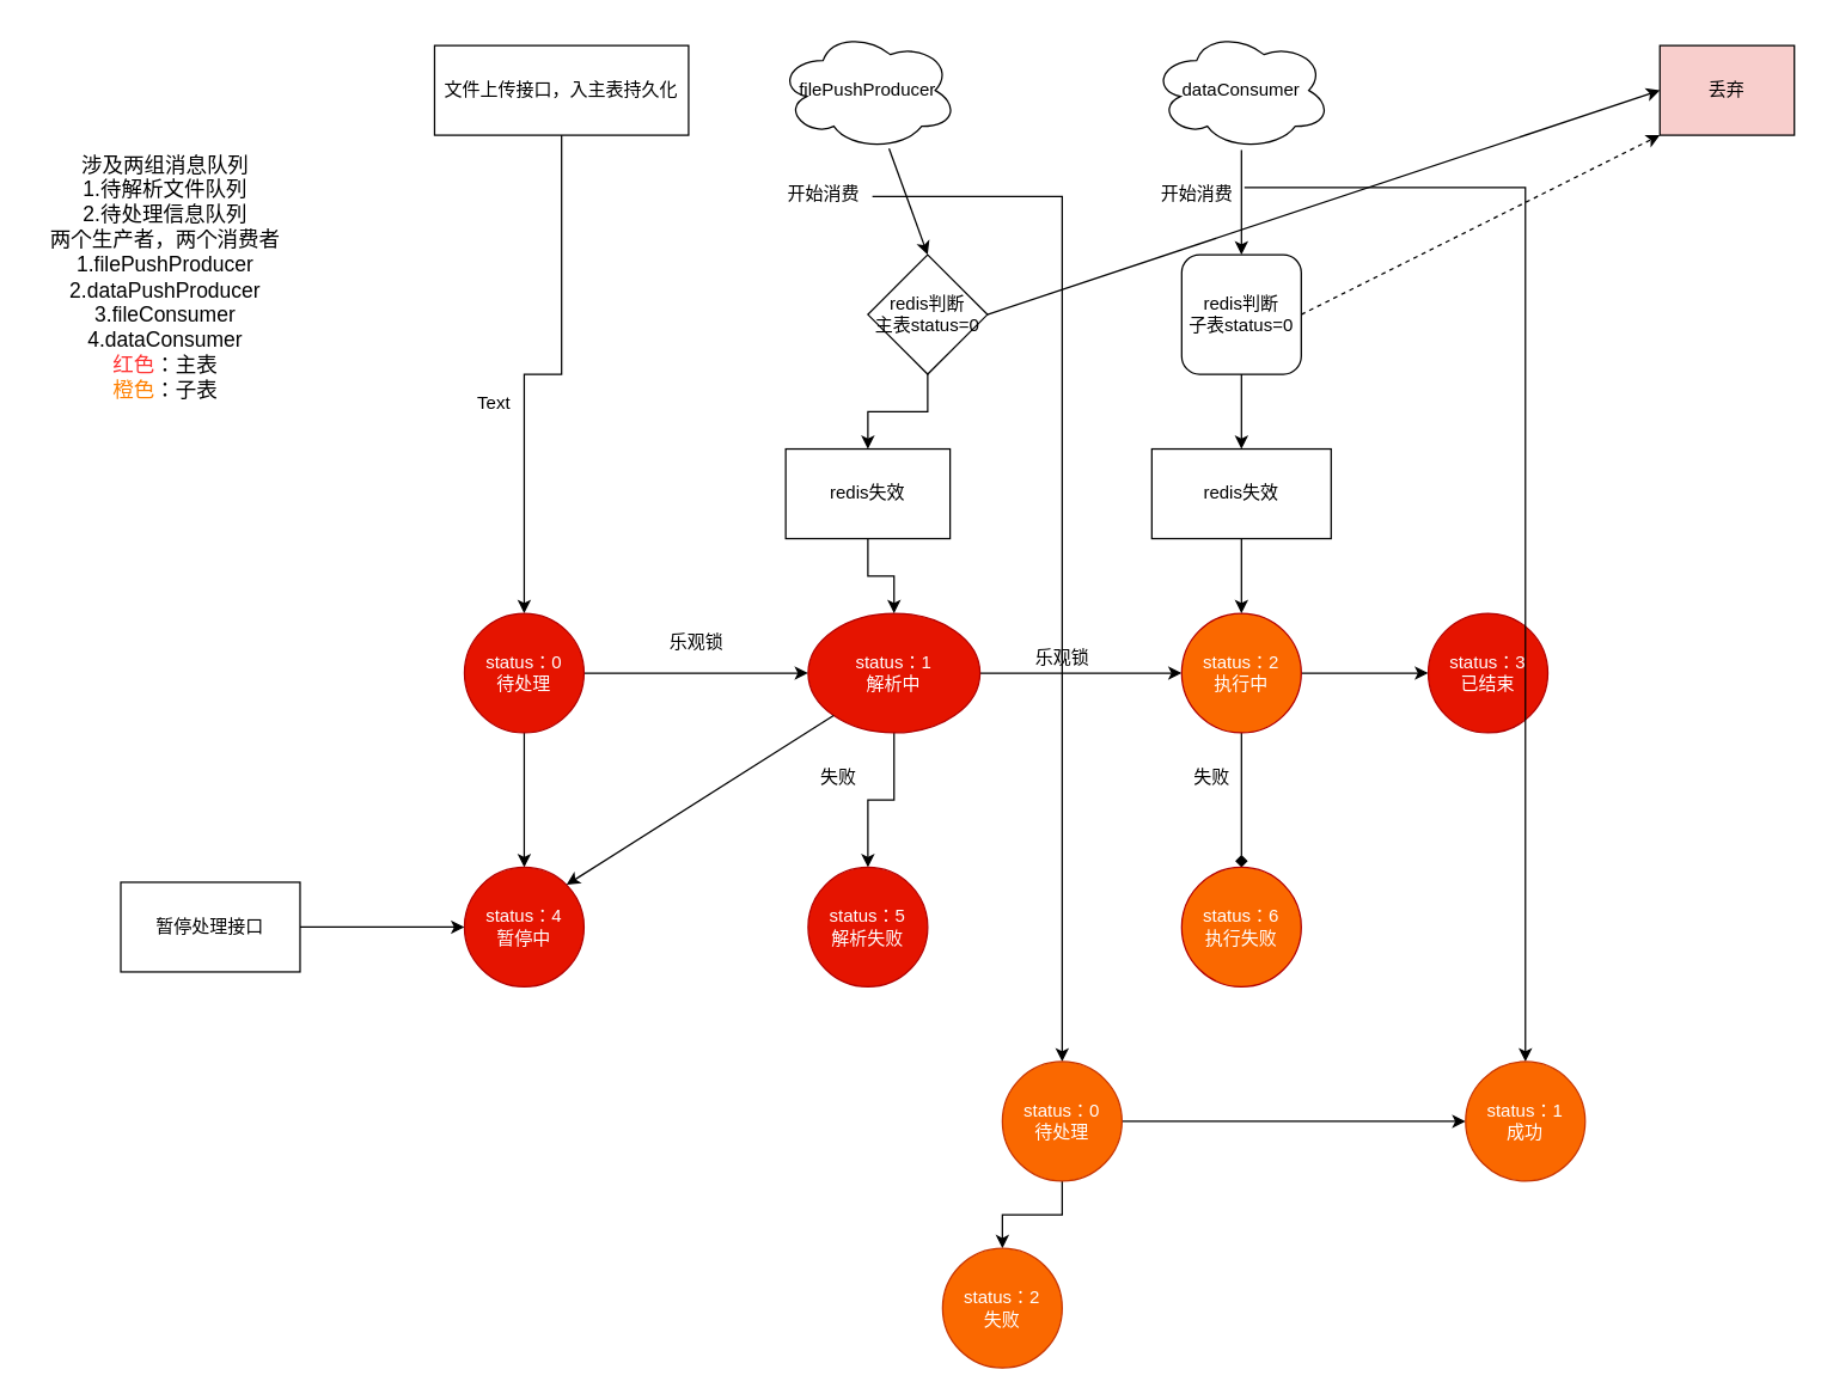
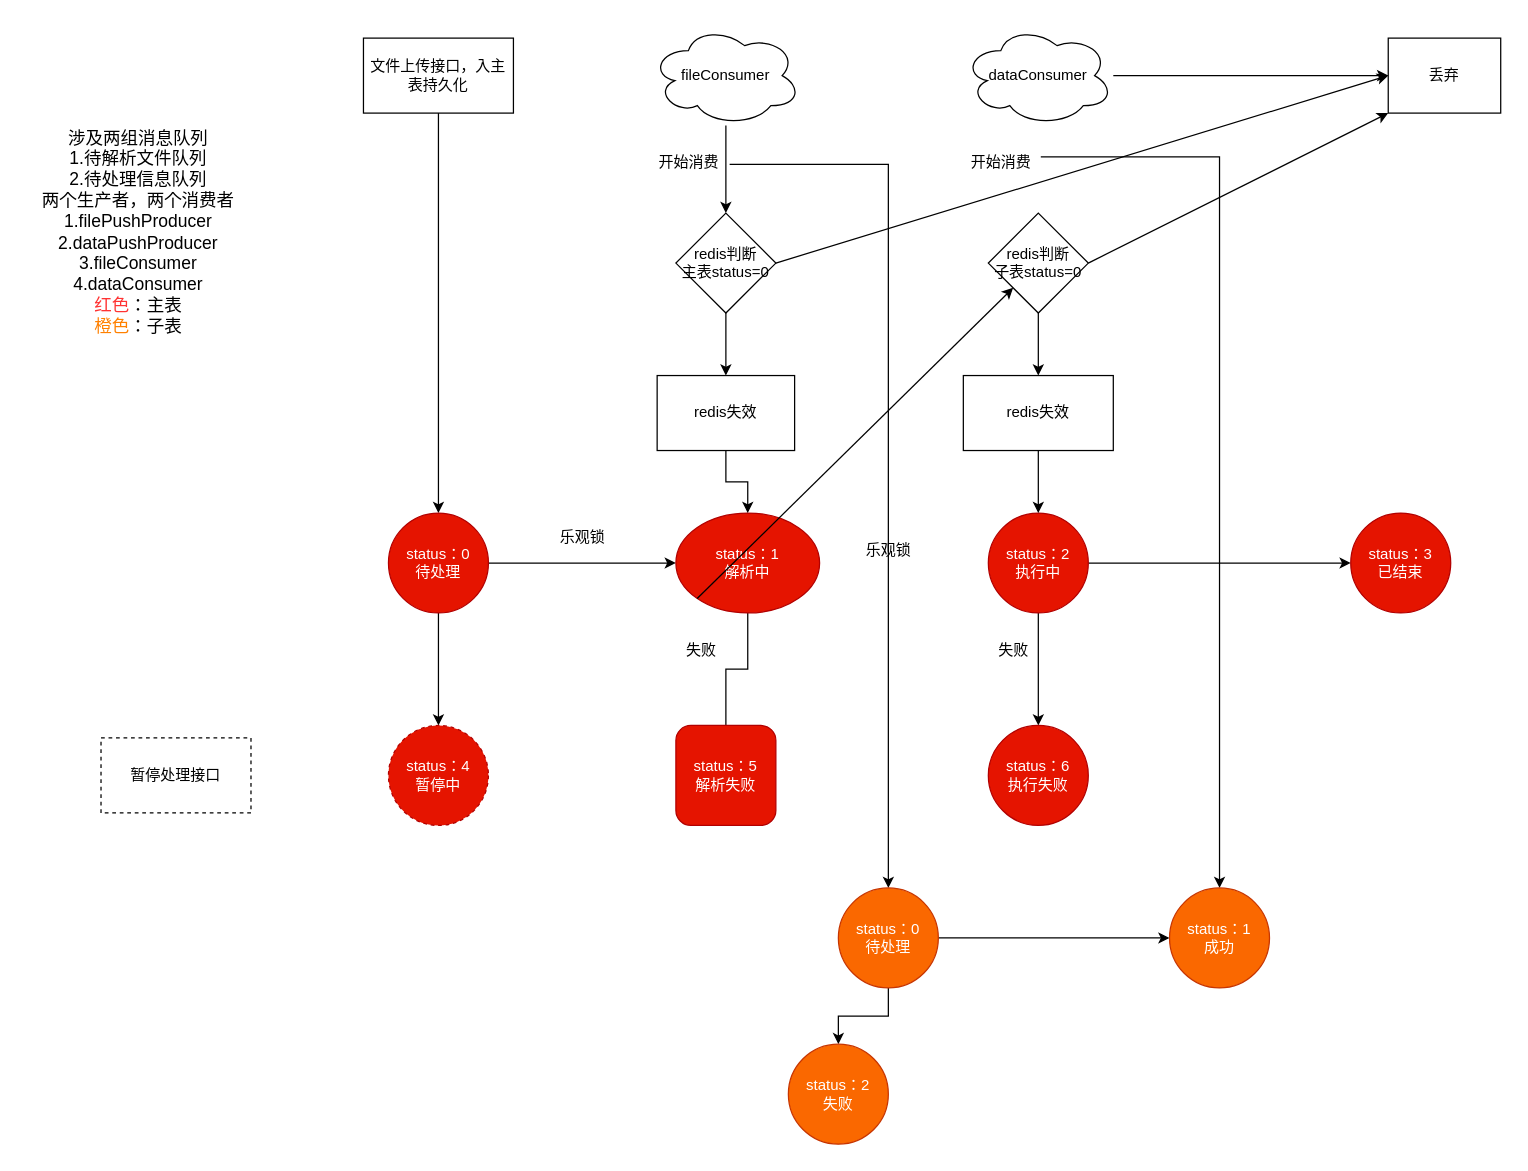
  <mxCell id="0" />
  <mxCell id="1" parent="0" />
  <mxCell id="2" value="&lt;font style=&quot;font-size: 14px&quot;&gt;涉及两组消息队列&lt;br&gt;1.待解析文件队列&lt;br&gt;2.待处理信息队列&lt;br&gt;两个生产者，两个消费者&lt;br&gt;1.filePushProducer&lt;br&gt;2.dataPushProducer&lt;br&gt;3.fileConsumer&lt;br&gt;4.dataConsumer&lt;br&gt;&lt;font color=&quot;#ff3333&quot;&gt;红色&lt;/font&gt;：主表&lt;br&gt;&lt;font color=&quot;#ff8000&quot;&gt;橙色&lt;/font&gt;：子表&lt;br&gt;&lt;/font&gt;" style="text;html=1;strokeColor=none;fillColor=none;align=center;verticalAlign=middle;whiteSpace=wrap;rounded=0;" vertex="1" parent="1"><mxGeometry x="20" y="80" width="180" height="210" as="geometry" /></mxCell>
  <mxCell id="3" style="edgeStyle=orthogonalEdgeStyle;rounded=0;orthogonalLoop=1;jettySize=auto;html=1;" edge="1" parent="1" source="4" target="7"><mxGeometry relative="1" as="geometry" /></mxCell>
- <mxCell id="4" value="文件上传接口，入主表持久化" style="rounded=0;whiteSpace=wrap;html=1;" vertex="1" parent="1"><mxGeometry x="290" y="30" width="170" height="60" as="geometry" /></mxCell>
+ <mxCell id="4" value="文件上传接口，入主表持久化" style="rounded=0;whiteSpace=wrap;html=1;" vertex="1" parent="1"><mxGeometry x="290" y="30" width="120" height="60" as="geometry" /></mxCell>
  <mxCell id="5" style="rounded=0;orthogonalLoop=1;jettySize=auto;html=1;entryX=0;entryY=0.5;entryDx=0;entryDy=0;" edge="1" parent="1" source="7" target="11"><mxGeometry relative="1" as="geometry" /></mxCell>
  <mxCell id="6" value="" style="edgeStyle=orthogonalEdgeStyle;rounded=0;orthogonalLoop=1;jettySize=auto;html=1;" edge="1" parent="1" source="7" target="16"><mxGeometry relative="1" as="geometry" /></mxCell>
  <mxCell id="7" value="status：0&lt;br&gt;待处理" style="ellipse;whiteSpace=wrap;html=1;aspect=fixed;fillColor=#e51400;strokeColor=#B20000;fontColor=#ffffff;" vertex="1" parent="1"><mxGeometry x="310" y="410" width="80" height="80" as="geometry" /></mxCell>
- <mxCell id="8" style="edgeStyle=none;rounded=0;orthogonalLoop=1;jettySize=auto;html=1;exitX=1;exitY=0.5;exitDx=0;exitDy=0;" edge="1" parent="1" source="11" target="14"><mxGeometry relative="1" as="geometry"><Array as="points"><mxPoint x="710" y="450" /></Array></mxGeometry></mxCell>
- <mxCell id="9" value="" style="edgeStyle=orthogonalEdgeStyle;rounded=0;orthogonalLoop=1;jettySize=auto;html=1;" edge="1" parent="1" source="11" target="31"><mxGeometry relative="1" as="geometry" /></mxCell>
+ <mxCell id="9" value="" style="edgeStyle=orthogonalEdgeStyle;rounded=0;orthogonalLoop=1;jettySize=auto;html=1;endArrow=none;" edge="1" parent="1" source="11" target="31"><mxGeometry relative="1" as="geometry" /></mxCell>
  <mxCell id="10" style="edgeStyle=orthogonalEdgeStyle;rounded=0;orthogonalLoop=1;jettySize=auto;html=1;entryX=0.5;entryY=0;entryDx=0;entryDy=0;exitX=1.05;exitY=0.55;exitDx=0;exitDy=0;exitPerimeter=0;" edge="1" parent="1" source="19" target="44"><mxGeometry relative="1" as="geometry"><mxPoint x="660" y="340" as="sourcePoint" /></mxGeometry></mxCell>
  <mxCell id="11" value="status：1&lt;br&gt;解析中" style="ellipse;whiteSpace=wrap;html=1;aspect=fixed;fillColor=#e51400;strokeColor=#B20000;fontColor=#ffffff;" vertex="1" parent="1"><mxGeometry x="540" y="410" width="115" height="80" as="geometry" /></mxCell>
- <mxCell id="12" style="edgeStyle=none;rounded=0;orthogonalLoop=1;jettySize=auto;html=1;exitX=0.5;exitY=1;exitDx=0;exitDy=0;entryX=0.5;entryY=0;entryDx=0;entryDy=0;endArrow=diamond;" edge="1" parent="1" source="14" target="39"><mxGeometry relative="1" as="geometry" /></mxCell>
+ <mxCell id="12" style="edgeStyle=none;rounded=0;orthogonalLoop=1;jettySize=auto;html=1;exitX=0.5;exitY=1;exitDx=0;exitDy=0;entryX=0.5;entryY=0;entryDx=0;entryDy=0;" edge="1" parent="1" source="14" target="39"><mxGeometry relative="1" as="geometry" /></mxCell>
  <mxCell id="13" style="edgeStyle=orthogonalEdgeStyle;rounded=0;orthogonalLoop=1;jettySize=auto;html=1;entryX=0;entryY=0.5;entryDx=0;entryDy=0;" edge="1" parent="1" source="14" target="15"><mxGeometry relative="1" as="geometry" /></mxCell>
- <mxCell id="14" value="status：2&lt;br&gt;执行中" style="ellipse;whiteSpace=wrap;html=1;aspect=fixed;fillColor=#fa6800;strokeColor=#B20000;fontColor=#ffffff;" vertex="1" parent="1"><mxGeometry x="790" y="410" width="80" height="80" as="geometry" /></mxCell>
- <mxCell id="15" value="status：3&lt;br&gt;已结束" style="ellipse;whiteSpace=wrap;html=1;aspect=fixed;fillColor=#e51400;strokeColor=#B20000;fontColor=#ffffff;" vertex="1" parent="1"><mxGeometry x="955" y="410" width="80" height="80" as="geometry" /></mxCell>
- <mxCell id="16" value="status：4&lt;br&gt;暂停中" style="ellipse;whiteSpace=wrap;html=1;aspect=fixed;fillColor=#e51400;strokeColor=#B20000;fontColor=#ffffff;" vertex="1" parent="1"><mxGeometry x="310" y="580" width="80" height="80" as="geometry" /></mxCell>
+ <mxCell id="14" value="status：2&lt;br&gt;执行中" style="ellipse;whiteSpace=wrap;html=1;aspect=fixed;fillColor=#e51400;strokeColor=#B20000;fontColor=#ffffff;" vertex="1" parent="1"><mxGeometry x="790" y="410" width="80" height="80" as="geometry" /></mxCell>
+ <mxCell id="15" value="status：3&lt;br&gt;已结束" style="ellipse;whiteSpace=wrap;html=1;aspect=fixed;fillColor=#e51400;strokeColor=#B20000;fontColor=#ffffff;" vertex="1" parent="1"><mxGeometry x="1080" y="410" width="80" height="80" as="geometry" /></mxCell>
+ <mxCell id="16" value="status：4&lt;br&gt;暂停中" style="ellipse;whiteSpace=wrap;html=1;aspect=fixed;fillColor=#e51400;strokeColor=#B20000;fontColor=#ffffff;dashed=1;" vertex="1" parent="1"><mxGeometry x="310" y="580" width="80" height="80" as="geometry" /></mxCell>
  <mxCell id="17" style="edgeStyle=none;rounded=0;orthogonalLoop=1;jettySize=auto;html=1;entryX=0.5;entryY=0;entryDx=0;entryDy=0;" edge="1" parent="1" source="18" target="26"><mxGeometry relative="1" as="geometry" /></mxCell>
- <mxCell id="18" value="filePushProducer" style="ellipse;shape=cloud;whiteSpace=wrap;html=1;" vertex="1" parent="1"><mxGeometry x="520" y="20" width="120" height="80" as="geometry" /></mxCell>
+ <mxCell id="18" value="fileConsumer" style="ellipse;shape=cloud;whiteSpace=wrap;html=1;" vertex="1" parent="1"><mxGeometry x="520" y="20" width="120" height="80" as="geometry" /></mxCell>
  <mxCell id="19" value="开始消费" style="text;html=1;align=center;verticalAlign=middle;resizable=0;points=[];autosize=1;" vertex="1" parent="1"><mxGeometry x="520" y="120" width="60" height="20" as="geometry" /></mxCell>
- <mxCell id="20" value="" style="edgeStyle=orthogonalEdgeStyle;rounded=0;orthogonalLoop=1;jettySize=auto;html=1;" edge="1" parent="1" source="22" target="35"><mxGeometry relative="1" as="geometry" /></mxCell>
+ <mxCell id="20" value="" style="edgeStyle=orthogonalEdgeStyle;rounded=0;orthogonalLoop=1;jettySize=auto;html=1;" edge="1" parent="1" source="22" target="27"><mxGeometry relative="1" as="geometry" /></mxCell>
  <mxCell id="21" style="edgeStyle=orthogonalEdgeStyle;rounded=0;orthogonalLoop=1;jettySize=auto;html=1;exitX=1.033;exitY=0.25;exitDx=0;exitDy=0;exitPerimeter=0;entryX=0.5;entryY=0;entryDx=0;entryDy=0;" edge="1" parent="1" source="23" target="45"><mxGeometry relative="1" as="geometry"><mxPoint x="970" y="724" as="targetPoint" /></mxGeometry></mxCell>
  <mxCell id="22" value="dataConsumer" style="ellipse;shape=cloud;whiteSpace=wrap;html=1;" vertex="1" parent="1"><mxGeometry x="770" y="20" width="120" height="80" as="geometry" /></mxCell>
  <mxCell id="23" value="开始消费" style="text;html=1;align=center;verticalAlign=middle;resizable=0;points=[];autosize=1;" vertex="1" parent="1"><mxGeometry x="770" y="120" width="60" height="20" as="geometry" /></mxCell>
  <mxCell id="24" value="" style="edgeStyle=orthogonalEdgeStyle;rounded=0;orthogonalLoop=1;jettySize=auto;html=1;" edge="1" parent="1" source="26" target="30"><mxGeometry relative="1" as="geometry" /></mxCell>
  <mxCell id="25" style="rounded=0;orthogonalLoop=1;jettySize=auto;html=1;entryX=0;entryY=0.5;entryDx=0;entryDy=0;exitX=1;exitY=0.5;exitDx=0;exitDy=0;" edge="1" parent="1" source="26" target="27"><mxGeometry relative="1" as="geometry" /></mxCell>
- <mxCell id="26" value="redis判断&lt;br&gt;主表status=0" style="rhombus;whiteSpace=wrap;html=1;" vertex="1" parent="1"><mxGeometry x="580" y="170" width="80" height="80" as="geometry" /></mxCell>
- <mxCell id="27" value="丢弃" style="rounded=0;whiteSpace=wrap;html=1;fillColor=#f8cecc;" vertex="1" parent="1"><mxGeometry x="1110" y="30" width="90" height="60" as="geometry" /></mxCell>
+ <mxCell id="26" value="redis判断&lt;br&gt;主表status=0" style="rhombus;whiteSpace=wrap;html=1;" vertex="1" parent="1"><mxGeometry x="540" y="170" width="80" height="80" as="geometry" /></mxCell>
+ <mxCell id="27" value="丢弃" style="rounded=0;whiteSpace=wrap;html=1;" vertex="1" parent="1"><mxGeometry x="1110" y="30" width="90" height="60" as="geometry" /></mxCell>
  <mxCell id="28" value="乐观锁" style="text;html=1;align=center;verticalAlign=middle;resizable=0;points=[];autosize=1;" vertex="1" parent="1"><mxGeometry x="440" y="420" width="50" height="20" as="geometry" /></mxCell>
  <mxCell id="29" value="" style="edgeStyle=orthogonalEdgeStyle;rounded=0;orthogonalLoop=1;jettySize=auto;html=1;" edge="1" parent="1" source="30" target="11"><mxGeometry relative="1" as="geometry" /></mxCell>
  <mxCell id="30" value="redis失效" style="rounded=0;whiteSpace=wrap;html=1;" vertex="1" parent="1"><mxGeometry x="525" y="300" width="110" height="60" as="geometry" /></mxCell>
- <mxCell id="31" value="status：5&lt;br&gt;解析失败" style="ellipse;whiteSpace=wrap;html=1;aspect=fixed;fillColor=#e51400;strokeColor=#B20000;fontColor=#ffffff;" vertex="1" parent="1"><mxGeometry x="540" y="580" width="80" height="80" as="geometry" /></mxCell>
+ <mxCell id="31" value="status：5&lt;br&gt;解析失败" style="whiteSpace=wrap;html=1;aspect=fixed;fillColor=#e51400;strokeColor=#B20000;fontColor=#ffffff;rounded=1;" vertex="1" parent="1"><mxGeometry x="540" y="580" width="80" height="80" as="geometry" /></mxCell>
  <mxCell id="32" value="失败" style="text;html=1;align=center;verticalAlign=middle;resizable=0;points=[];autosize=1;" vertex="1" parent="1"><mxGeometry x="540" y="510" width="40" height="20" as="geometry" /></mxCell>
  <mxCell id="33" value="" style="edgeStyle=orthogonalEdgeStyle;rounded=0;orthogonalLoop=1;jettySize=auto;html=1;" edge="1" parent="1" source="35" target="37"><mxGeometry relative="1" as="geometry" /></mxCell>
- <mxCell id="34" style="rounded=0;orthogonalLoop=1;jettySize=auto;html=1;exitX=1;exitY=0.5;exitDx=0;exitDy=0;entryX=0;entryY=1;entryDx=0;entryDy=0;dashed=1;" edge="1" parent="1" source="35" target="27"><mxGeometry relative="1" as="geometry" /></mxCell>
- <mxCell id="35" value="redis判断&lt;br&gt;子表status=0" style="whiteSpace=wrap;html=1;rounded=1;" vertex="1" parent="1"><mxGeometry x="790" y="170" width="80" height="80" as="geometry" /></mxCell>
+ <mxCell id="34" style="rounded=0;orthogonalLoop=1;jettySize=auto;html=1;exitX=1;exitY=0.5;exitDx=0;exitDy=0;entryX=0;entryY=1;entryDx=0;entryDy=0;" edge="1" parent="1" source="35" target="27"><mxGeometry relative="1" as="geometry" /></mxCell>
+ <mxCell id="35" value="redis判断&lt;br&gt;子表status=0" style="rhombus;whiteSpace=wrap;html=1;" vertex="1" parent="1"><mxGeometry x="790" y="170" width="80" height="80" as="geometry" /></mxCell>
  <mxCell id="36" value="" style="edgeStyle=orthogonalEdgeStyle;rounded=0;orthogonalLoop=1;jettySize=auto;html=1;" edge="1" parent="1" source="37" target="14"><mxGeometry relative="1" as="geometry" /></mxCell>
  <mxCell id="37" value="redis失效" style="whiteSpace=wrap;html=1;" vertex="1" parent="1"><mxGeometry x="770" y="300" width="120" height="60" as="geometry" /></mxCell>
  <mxCell id="38" value="乐观锁" style="text;html=1;align=center;verticalAlign=middle;resizable=0;points=[];autosize=1;" vertex="1" parent="1"><mxGeometry x="685" y="430" width="50" height="20" as="geometry" /></mxCell>
- <mxCell id="39" value="status：6&lt;br&gt;执行失败" style="ellipse;whiteSpace=wrap;html=1;aspect=fixed;fillColor=#fa6800;strokeColor=#B20000;fontColor=#ffffff;" vertex="1" parent="1"><mxGeometry x="790" y="580" width="80" height="80" as="geometry" /></mxCell>
+ <mxCell id="39" value="status：6&lt;br&gt;执行失败" style="ellipse;whiteSpace=wrap;html=1;aspect=fixed;fillColor=#e51400;strokeColor=#B20000;fontColor=#ffffff;" vertex="1" parent="1"><mxGeometry x="790" y="580" width="80" height="80" as="geometry" /></mxCell>
  <mxCell id="40" value="失败" style="text;html=1;align=center;verticalAlign=middle;resizable=0;points=[];autosize=1;" vertex="1" parent="1"><mxGeometry x="790" y="510" width="40" height="20" as="geometry" /></mxCell>
- <mxCell id="41" value="Text" style="text;html=1;strokeColor=none;fillColor=none;align=center;verticalAlign=middle;whiteSpace=wrap;rounded=0;" vertex="1" parent="1"><mxGeometry x="310" y="260" width="40" height="20" as="geometry" /></mxCell>
  <mxCell id="42" style="edgeStyle=orthogonalEdgeStyle;rounded=0;orthogonalLoop=1;jettySize=auto;html=1;exitX=1;exitY=0.5;exitDx=0;exitDy=0;" edge="1" parent="1" source="44" target="45"><mxGeometry relative="1" as="geometry" /></mxCell>
  <mxCell id="43" value="" style="edgeStyle=orthogonalEdgeStyle;rounded=0;orthogonalLoop=1;jettySize=auto;html=1;" edge="1" parent="1" source="44" target="46"><mxGeometry relative="1" as="geometry" /></mxCell>
  <mxCell id="44" value="status：0&lt;br&gt;待处理" style="ellipse;whiteSpace=wrap;html=1;aspect=fixed;fillColor=#fa6800;strokeColor=#C73500;fontColor=#ffffff;" vertex="1" parent="1"><mxGeometry x="670" y="710" width="80" height="80" as="geometry" /></mxCell>
- <mxCell id="45" value="status：1&lt;br&gt;成功" style="ellipse;whiteSpace=wrap;html=1;aspect=fixed;fillColor=#fa6800;strokeColor=#C73500;fontColor=#ffffff;" vertex="1" parent="1"><mxGeometry x="980" y="710" width="80" height="80" as="geometry" /></mxCell>
+ <mxCell id="45" value="status：1&lt;br&gt;成功" style="ellipse;whiteSpace=wrap;html=1;aspect=fixed;fillColor=#fa6800;strokeColor=#C73500;fontColor=#ffffff;" vertex="1" parent="1"><mxGeometry x="935" y="710" width="80" height="80" as="geometry" /></mxCell>
  <mxCell id="46" value="status：2&lt;br&gt;失败" style="ellipse;whiteSpace=wrap;html=1;aspect=fixed;fillColor=#fa6800;strokeColor=#C73500;fontColor=#ffffff;" vertex="1" parent="1"><mxGeometry x="630" y="835" width="80" height="80" as="geometry" /></mxCell>
- <mxCell id="47" value="" style="endArrow=classic;html=1;exitX=0;exitY=1;exitDx=0;exitDy=0;entryX=1;entryY=0;entryDx=0;entryDy=0;" edge="1" parent="1" source="11" target="16"><mxGeometry width="50" height="50" relative="1" as="geometry"><mxPoint x="670" y="530" as="sourcePoint" /><mxPoint x="720" y="480" as="targetPoint" /></mxGeometry></mxCell>
- <mxCell id="48" style="edgeStyle=orthogonalEdgeStyle;rounded=0;orthogonalLoop=1;jettySize=auto;html=1;entryX=0;entryY=0.5;entryDx=0;entryDy=0;" edge="1" parent="1" source="49" target="16"><mxGeometry relative="1" as="geometry" /></mxCell>
- <mxCell id="49" value="暂停处理接口" style="rounded=0;whiteSpace=wrap;html=1;" vertex="1" parent="1"><mxGeometry x="80" y="590" width="120" height="60" as="geometry" /></mxCell>
+ <mxCell id="47" value="" style="endArrow=classic;html=1;exitX=0;exitY=1;exitDx=0;exitDy=0;" edge="1" parent="1" source="11" target="35"><mxGeometry width="50" height="50" relative="1" as="geometry"><mxPoint x="670" y="530" as="sourcePoint" /><mxPoint x="720" y="480" as="targetPoint" /></mxGeometry></mxCell>
+ <mxCell id="49" value="暂停处理接口" style="rounded=0;whiteSpace=wrap;html=1;dashed=1;" vertex="1" parent="1"><mxGeometry x="80" y="590" width="120" height="60" as="geometry" /></mxCell>
